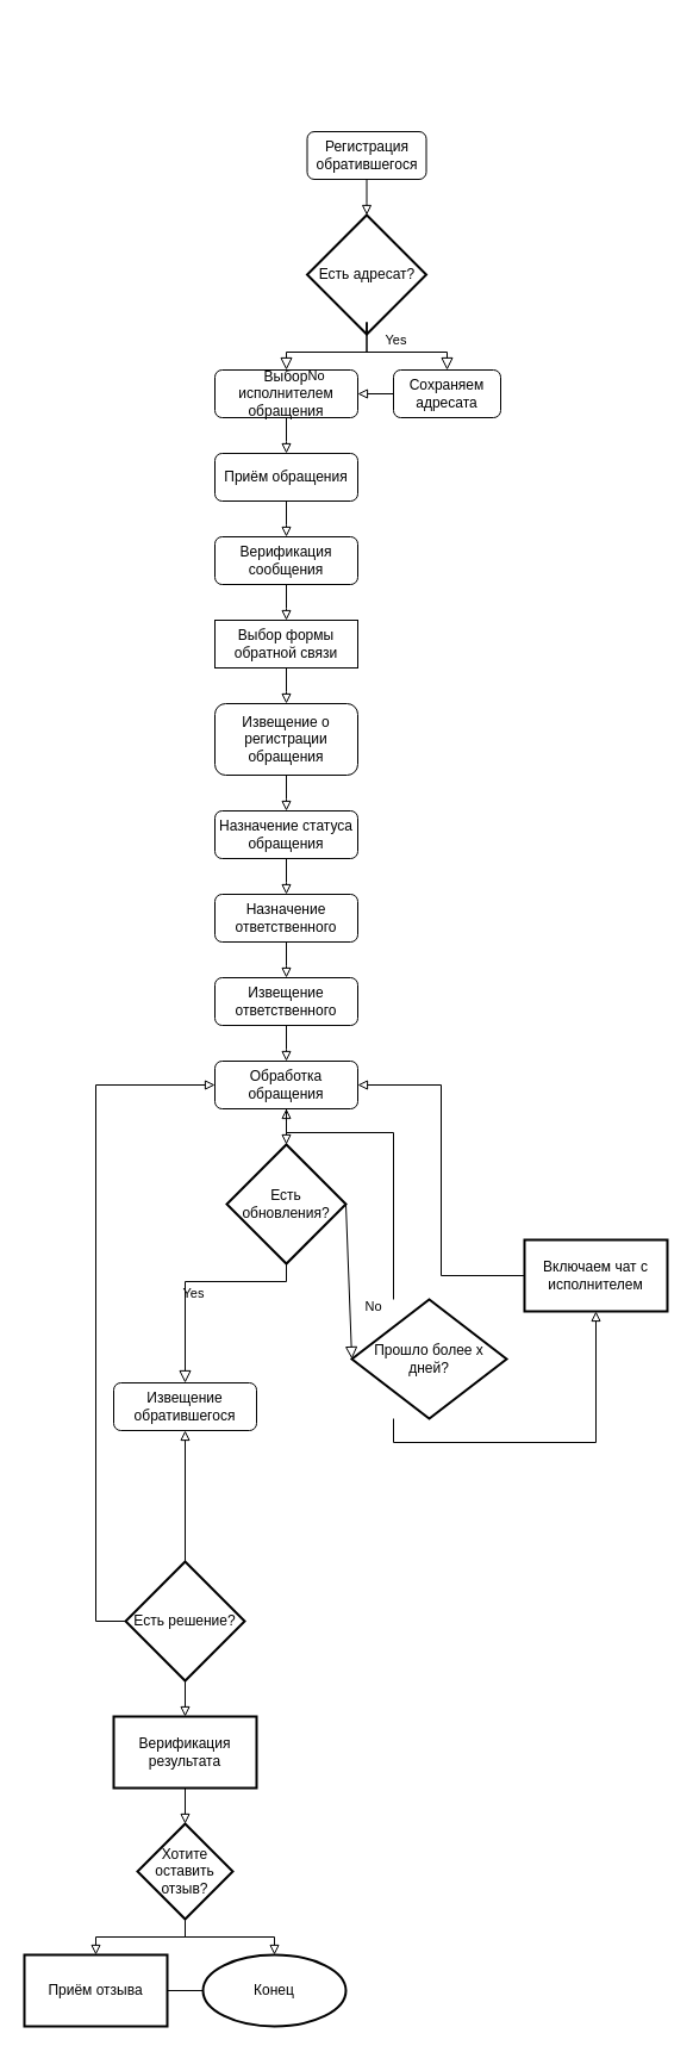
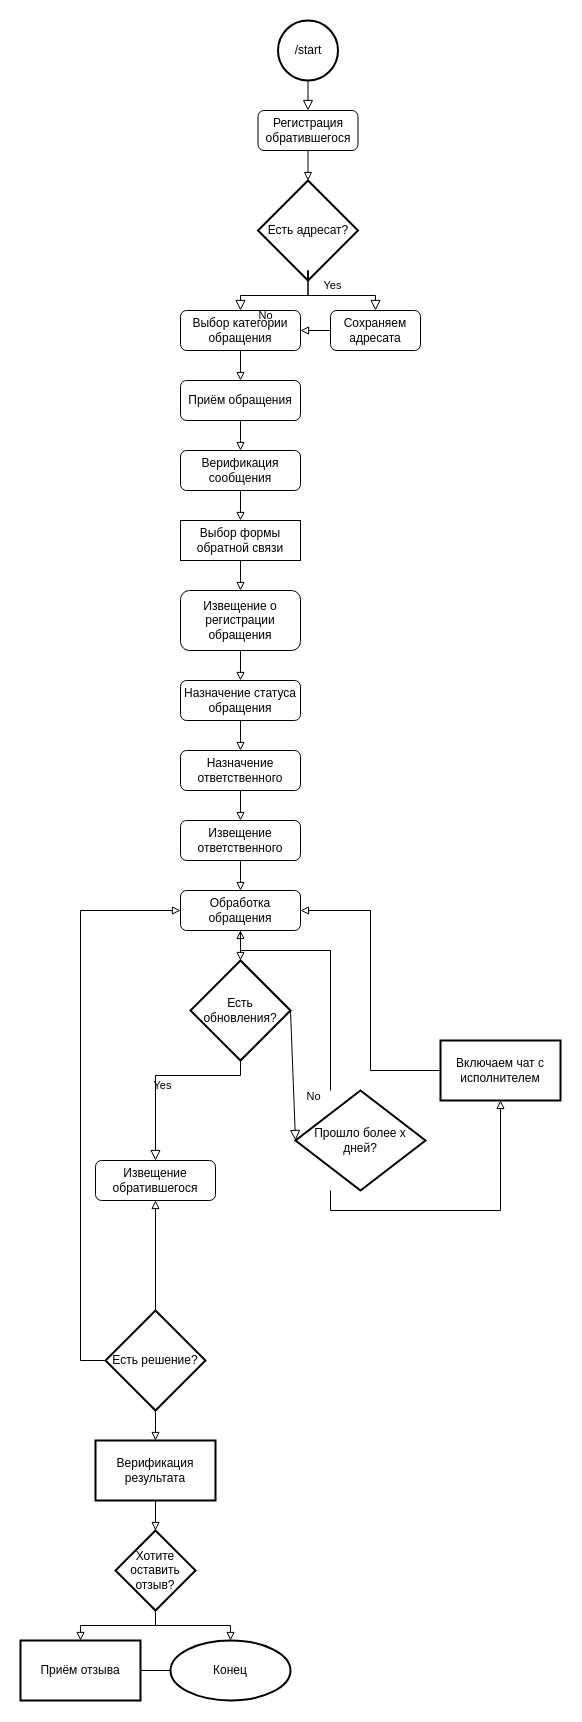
  <mxCell id="0" />
  <mxCell id="1" parent="0" />
+ <mxCell id="2" value="" style="rounded=0;html=1;jettySize=auto;orthogonalLoop=1;fontSize=11;endArrow=block;endFill=0;endSize=8;strokeWidth=1;shadow=0;labelBackgroundColor=none;edgeStyle=orthogonalEdgeStyle;entryDx=0;entryDy=0;noEdgeStyle=1;orthogonal=1;" parent="1" source="5" target="4" edge="1"><mxGeometry relative="1" as="geometry"><mxPoint x="210" y="110" as="sourcePoint" /><mxPoint x="210" y="160" as="targetPoint" /><Array as="points"><mxPoint x="307.5" y="70" /><mxPoint x="307.5" y="100" /></Array></mxGeometry></mxCell>
  <mxCell id="3" style="edgeStyle=orthogonalEdgeStyle;rounded=0;orthogonalLoop=1;jettySize=auto;html=1;entryDx=0;entryDy=0;entryPerimeter=0;endArrow=block;endFill=0;noEdgeStyle=1;orthogonal=1;" edge="1" parent="1" source="4" target="8"><mxGeometry relative="1" as="geometry"><Array as="points"><mxPoint x="307.5" y="140" /><mxPoint x="307.5" y="170" /></Array></mxGeometry></mxCell>
  <mxCell id="4" value="Регистрация обратившегося" style="rounded=1;whiteSpace=wrap;html=1;fontSize=12;glass=0;strokeWidth=1;shadow=0;" parent="1" vertex="1"><mxGeometry x="257.5" y="110" width="100" height="40" as="geometry" /></mxCell>
+ <mxCell id="5" value="/start" style="strokeWidth=2;html=1;shape=mxgraph.flowchart.start_2;whiteSpace=wrap;" vertex="1" parent="1"><mxGeometry x="277.5" y="20" width="60" height="60" as="geometry" /></mxCell>
  <mxCell id="6" style="edgeStyle=orthogonalEdgeStyle;rounded=0;orthogonalLoop=1;jettySize=auto;html=1;entryDx=0;entryDy=0;startFill=0;endArrow=block;endFill=0;noEdgeStyle=1;orthogonal=1;" edge="1" parent="1" source="7" target="14"><mxGeometry relative="1" as="geometry"><Array as="points"><mxPoint x="240" y="340" /><mxPoint x="240" y="370" /></Array></mxGeometry></mxCell>
- <mxCell id="7" value="Выбор исполнителем обращения" style="rounded=1;whiteSpace=wrap;html=1;fontSize=12;glass=0;strokeWidth=1;shadow=0;" vertex="1" parent="1"><mxGeometry x="180" y="310" width="120" height="40" as="geometry" /></mxCell>
+ <mxCell id="7" value="Выбор категории обращения" style="rounded=1;whiteSpace=wrap;html=1;fontSize=12;glass=0;strokeWidth=1;shadow=0;" vertex="1" parent="1"><mxGeometry x="180" y="310" width="120" height="40" as="geometry" /></mxCell>
  <mxCell id="8" value="Есть адресат?" style="strokeWidth=2;html=1;shape=mxgraph.flowchart.decision;whiteSpace=wrap;" vertex="1" parent="1"><mxGeometry x="257.5" y="180" width="100" height="100" as="geometry" /></mxCell>
  <mxCell id="9" style="edgeStyle=orthogonalEdgeStyle;rounded=0;orthogonalLoop=1;jettySize=auto;html=1;entryX=1;entryY=0.5;entryDx=0;entryDy=0;startArrow=none;startFill=0;endArrow=block;endFill=0;noEdgeStyle=1;orthogonal=1;" edge="1" parent="1" source="10" target="7"><mxGeometry relative="1" as="geometry"><Array as="points" /></mxGeometry></mxCell>
  <mxCell id="10" value="Сохраняем адресата" style="rounded=1;whiteSpace=wrap;html=1;fontSize=12;glass=0;strokeWidth=1;shadow=0;" vertex="1" parent="1"><mxGeometry x="330" y="310" width="90" height="40" as="geometry" /></mxCell>
  <mxCell id="11" value="Yes" style="edgeStyle=orthogonalEdgeStyle;rounded=0;html=1;jettySize=auto;orthogonalLoop=1;fontSize=11;endArrow=block;endFill=0;endSize=8;strokeWidth=1;shadow=0;labelBackgroundColor=none;entryDx=0;entryDy=0;exitDx=0;exitDy=0;exitPerimeter=0;noEdgeStyle=1;orthogonal=1;" edge="1" parent="1" source="8" target="10"><mxGeometry y="10" relative="1" as="geometry"><mxPoint as="offset" /><mxPoint x="612" y="150" as="sourcePoint" /><mxPoint x="790" y="188" as="targetPoint" /><Array as="points"><mxPoint x="307.5" y="270" /><mxPoint x="307.5" y="295" /><mxPoint x="375" y="295" /><mxPoint x="375" y="300" /></Array></mxGeometry></mxCell>
  <mxCell id="12" value="No" style="rounded=0;html=1;jettySize=auto;orthogonalLoop=1;fontSize=11;endArrow=block;endFill=0;endSize=8;strokeWidth=1;shadow=0;labelBackgroundColor=none;edgeStyle=orthogonalEdgeStyle;exitDx=0;exitDy=0;exitPerimeter=0;entryDx=0;entryDy=0;noEdgeStyle=1;orthogonal=1;" edge="1" parent="1" source="8" target="7"><mxGeometry x="0.333" y="20" relative="1" as="geometry"><mxPoint as="offset" /><mxPoint x="220" y="370" as="sourcePoint" /><mxPoint x="480" y="210" as="targetPoint" /><Array as="points"><mxPoint x="307.5" y="270" /><mxPoint x="307.5" y="295" /><mxPoint x="240" y="295" /><mxPoint x="240" y="300" /></Array></mxGeometry></mxCell>
  <mxCell id="13" style="edgeStyle=orthogonalEdgeStyle;rounded=0;orthogonalLoop=1;jettySize=auto;html=1;entryDx=0;entryDy=0;startFill=0;endArrow=block;endFill=0;noEdgeStyle=1;orthogonal=1;" edge="1" parent="1" source="14" target="16"><mxGeometry relative="1" as="geometry"><Array as="points"><mxPoint x="240" y="410" /><mxPoint x="240" y="440" /></Array></mxGeometry></mxCell>
  <mxCell id="14" value="Приём обращения" style="rounded=1;whiteSpace=wrap;html=1;fontSize=12;glass=0;strokeWidth=1;shadow=0;" vertex="1" parent="1"><mxGeometry x="180" y="380" width="120" height="40" as="geometry" /></mxCell>
  <mxCell id="15" style="edgeStyle=orthogonalEdgeStyle;rounded=0;orthogonalLoop=1;jettySize=auto;html=1;entryDx=0;entryDy=0;startFill=0;endArrow=block;endFill=0;noEdgeStyle=1;orthogonal=1;" edge="1" parent="1" source="16" target="18"><mxGeometry relative="1" as="geometry"><Array as="points"><mxPoint x="240" y="480" /><mxPoint x="240" y="510" /></Array></mxGeometry></mxCell>
  <mxCell id="16" value="Верификация сообщения" style="rounded=1;whiteSpace=wrap;html=1;fontSize=12;glass=0;strokeWidth=1;shadow=0;" vertex="1" parent="1"><mxGeometry x="180" y="450" width="120" height="40" as="geometry" /></mxCell>
  <mxCell id="17" style="edgeStyle=orthogonalEdgeStyle;rounded=0;orthogonalLoop=1;jettySize=auto;html=1;entryDx=0;entryDy=0;startFill=0;endArrow=block;endFill=0;noEdgeStyle=1;orthogonal=1;" edge="1" parent="1" source="18" target="20"><mxGeometry relative="1" as="geometry"><Array as="points"><mxPoint x="240" y="550" /><mxPoint x="240" y="580" /></Array></mxGeometry></mxCell>
  <mxCell id="18" value="Выбор формы обратной связи" style="whiteSpace=wrap;html=1;fontSize=12;glass=0;strokeWidth=1;shadow=0;rounded=0;" vertex="1" parent="1"><mxGeometry x="180" y="520" width="120" height="40" as="geometry" /></mxCell>
  <mxCell id="19" style="edgeStyle=orthogonalEdgeStyle;rounded=0;orthogonalLoop=1;jettySize=auto;html=1;entryDx=0;entryDy=0;startFill=0;endArrow=block;endFill=0;noEdgeStyle=1;orthogonal=1;" edge="1" parent="1" source="20" target="30"><mxGeometry relative="1" as="geometry"><Array as="points"><mxPoint x="240" y="640" /><mxPoint x="240" y="670" /></Array></mxGeometry></mxCell>
  <mxCell id="20" value="Извещение о регистрации обращения" style="rounded=1;whiteSpace=wrap;html=1;fontSize=12;glass=0;strokeWidth=1;shadow=0;" vertex="1" parent="1"><mxGeometry x="180" y="590" width="120" height="60" as="geometry" /></mxCell>
  <mxCell id="21" style="edgeStyle=orthogonalEdgeStyle;rounded=0;orthogonalLoop=1;jettySize=auto;html=1;entryDx=0;entryDy=0;startFill=0;endArrow=block;endFill=0;noEdgeStyle=1;orthogonal=1;" edge="1" parent="1" source="22" target="24"><mxGeometry relative="1" as="geometry"><Array as="points"><mxPoint x="240" y="780" /><mxPoint x="240" y="810" /></Array></mxGeometry></mxCell>
  <mxCell id="22" value="Назначение ответственного" style="rounded=1;whiteSpace=wrap;html=1;fontSize=12;glass=0;strokeWidth=1;shadow=0;" vertex="1" parent="1"><mxGeometry x="180" y="750" width="120" height="40" as="geometry" /></mxCell>
  <mxCell id="23" style="edgeStyle=orthogonalEdgeStyle;rounded=0;orthogonalLoop=1;jettySize=auto;html=1;entryDx=0;entryDy=0;startFill=0;endArrow=block;endFill=0;noEdgeStyle=1;orthogonal=1;" edge="1" parent="1" source="24" target="26"><mxGeometry relative="1" as="geometry"><Array as="points"><mxPoint x="240" y="850" /><mxPoint x="240" y="880" /></Array></mxGeometry></mxCell>
  <mxCell id="24" value="Извещение ответственного" style="rounded=1;whiteSpace=wrap;html=1;fontSize=12;glass=0;strokeWidth=1;shadow=0;" vertex="1" parent="1"><mxGeometry x="180" y="820" width="120" height="40" as="geometry" /></mxCell>
  <mxCell id="25" style="edgeStyle=orthogonalEdgeStyle;rounded=0;orthogonalLoop=1;jettySize=auto;html=1;entryDx=0;entryDy=0;entryPerimeter=0;startFill=0;endArrow=block;endFill=0;noEdgeStyle=1;orthogonal=1;" edge="1" parent="1" source="26" target="27"><mxGeometry relative="1" as="geometry"><Array as="points"><mxPoint x="240" y="920" /><mxPoint x="240" y="950" /></Array></mxGeometry></mxCell>
  <mxCell id="26" value="Обработка обращения" style="rounded=1;whiteSpace=wrap;html=1;fontSize=12;glass=0;strokeWidth=1;shadow=0;" vertex="1" parent="1"><mxGeometry x="180" y="890" width="120" height="40" as="geometry" /></mxCell>
  <mxCell id="27" value="Есть обновления?" style="strokeWidth=2;html=1;shape=mxgraph.flowchart.decision;whiteSpace=wrap;" vertex="1" parent="1"><mxGeometry x="190" y="960" width="100" height="100" as="geometry" /></mxCell>
  <mxCell id="28" value="Yes" style="edgeStyle=orthogonalEdgeStyle;rounded=0;html=1;jettySize=auto;orthogonalLoop=1;fontSize=11;endArrow=block;endFill=0;endSize=8;strokeWidth=1;shadow=0;labelBackgroundColor=none;exitDx=0;exitDy=0;exitPerimeter=0;entryDx=0;entryDy=0;" edge="1" parent="1" source="27" target="32"><mxGeometry y="10" relative="1" as="geometry"><mxPoint as="offset" /><mxPoint x="460" y="570" as="sourcePoint" /><mxPoint x="240" y="730" as="targetPoint" /><Array as="points"><mxPoint x="240" y="1050" /><mxPoint x="240" y="1075" /><mxPoint x="155" y="1075" /><mxPoint x="155" y="1080" /></Array></mxGeometry></mxCell>
  <mxCell id="29" style="edgeStyle=orthogonalEdgeStyle;rounded=0;orthogonalLoop=1;jettySize=auto;html=1;entryDx=0;entryDy=0;startFill=0;endArrow=block;endFill=0;noEdgeStyle=1;orthogonal=1;" edge="1" parent="1" source="30" target="22"><mxGeometry relative="1" as="geometry"><Array as="points"><mxPoint x="240" y="710" /><mxPoint x="240" y="740" /></Array></mxGeometry></mxCell>
  <mxCell id="30" value="Назначение статуса обращения" style="rounded=1;whiteSpace=wrap;html=1;fontSize=12;glass=0;strokeWidth=1;shadow=0;" vertex="1" parent="1"><mxGeometry x="180" y="680" width="120" height="40" as="geometry" /></mxCell>
  <mxCell id="31" value="No" style="rounded=0;html=1;jettySize=auto;orthogonalLoop=1;fontSize=11;endArrow=block;endFill=0;endSize=8;strokeWidth=1;shadow=0;labelBackgroundColor=none;edgeStyle=orthogonalEdgeStyle;noEdgeStyle=1;orthogonal=1;exitDx=0;exitDy=0;exitPerimeter=0;entryDx=0;entryDy=0;entryPerimeter=0;entryX=0;entryY=0.5;exitX=1;exitY=0.5;" edge="1" parent="1" source="27" target="35"><mxGeometry x="0.333" y="20" relative="1" as="geometry"><mxPoint as="offset" /><mxPoint x="10" y="830" as="sourcePoint" /><mxPoint x="0" y="834.465" as="targetPoint" /><Array as="points" /></mxGeometry></mxCell>
  <mxCell id="32" value="Извещение обратившегося" style="rounded=1;whiteSpace=wrap;html=1;fontSize=12;glass=0;strokeWidth=1;shadow=0;" vertex="1" parent="1"><mxGeometry x="95" y="1160" width="120" height="40" as="geometry" /></mxCell>
  <mxCell id="33" value="" style="edgeStyle=orthogonalEdgeStyle;rounded=0;orthogonalLoop=1;jettySize=auto;html=1;startFill=0;endArrow=block;endFill=0;" edge="1" parent="1" source="35" target="37"><mxGeometry relative="1" as="geometry"><Array as="points"><mxPoint x="330" y="1180" /><mxPoint x="330" y="1210" /></Array></mxGeometry></mxCell>
  <mxCell id="34" style="edgeStyle=orthogonalEdgeStyle;rounded=0;orthogonalLoop=1;jettySize=auto;html=1;entryDx=0;entryDy=0;startFill=0;endArrow=block;endFill=0;" edge="1" parent="1" source="35" target="26"><mxGeometry relative="1" as="geometry"><Array as="points"><mxPoint x="330" y="950" /><mxPoint x="240" y="950" /></Array></mxGeometry></mxCell>
  <mxCell id="35" value="Прошло более х дней?" style="strokeWidth=2;html=1;shape=mxgraph.flowchart.decision;whiteSpace=wrap;" vertex="1" parent="1"><mxGeometry x="295" y="1090" width="130" height="100" as="geometry" /></mxCell>
  <mxCell id="36" style="edgeStyle=orthogonalEdgeStyle;rounded=0;orthogonalLoop=1;jettySize=auto;html=1;entryX=1;entryY=0.5;entryDx=0;entryDy=0;startFill=0;endArrow=block;endFill=0;" edge="1" parent="1" source="37" target="26"><mxGeometry relative="1" as="geometry" /></mxCell>
  <mxCell id="37" value="Включаем чат с исполнителем" style="whiteSpace=wrap;html=1;strokeWidth=2;" vertex="1" parent="1"><mxGeometry x="440" y="1040" width="120" height="60" as="geometry" /></mxCell>
  <mxCell id="38" style="edgeStyle=orthogonalEdgeStyle;rounded=0;orthogonalLoop=1;jettySize=auto;html=1;startFill=0;endArrow=block;endFill=0;entryX=0;entryY=0.5;entryDx=0;entryDy=0;" edge="1" parent="1" source="41" target="26"><mxGeometry relative="1" as="geometry"><mxPoint x="130" y="1010" as="targetPoint" /><Array as="points"><mxPoint x="80" y="1360" /><mxPoint x="80" y="910" /></Array></mxGeometry></mxCell>
  <mxCell id="39" style="edgeStyle=orthogonalEdgeStyle;rounded=0;orthogonalLoop=1;jettySize=auto;html=1;entryDx=0;entryDy=0;startFill=0;endArrow=block;endFill=0;" edge="1" parent="1" source="41" target="32"><mxGeometry relative="1" as="geometry"><Array as="points" /></mxGeometry></mxCell>
  <mxCell id="40" value="" style="edgeStyle=orthogonalEdgeStyle;rounded=0;orthogonalLoop=1;jettySize=auto;html=1;startFill=0;endArrow=block;endFill=0;" edge="1" parent="1" source="41" target="43"><mxGeometry relative="1" as="geometry"><Array as="points"><mxPoint x="155" y="1400" /><mxPoint x="155" y="1430" /></Array></mxGeometry></mxCell>
  <mxCell id="41" value="Есть решение?" style="strokeWidth=2;html=1;shape=mxgraph.flowchart.decision;whiteSpace=wrap;" vertex="1" parent="1"><mxGeometry x="105" y="1310" width="100" height="100" as="geometry" /></mxCell>
  <mxCell id="42" value="" style="edgeStyle=orthogonalEdgeStyle;rounded=0;orthogonalLoop=1;jettySize=auto;html=1;startFill=0;endArrow=block;endFill=0;" edge="1" parent="1" source="43" target="46"><mxGeometry relative="1" as="geometry"><Array as="points"><mxPoint x="155" y="1490" /><mxPoint x="155" y="1520" /></Array></mxGeometry></mxCell>
  <mxCell id="43" value="Верификация результата" style="whiteSpace=wrap;html=1;strokeWidth=2;" vertex="1" parent="1"><mxGeometry x="95" y="1440" width="120" height="60" as="geometry" /></mxCell>
  <mxCell id="44" value="" style="edgeStyle=orthogonalEdgeStyle;rounded=0;orthogonalLoop=1;jettySize=auto;html=1;startFill=0;endArrow=block;endFill=0;" edge="1" parent="1" source="46" target="48"><mxGeometry relative="1" as="geometry"><Array as="points"><mxPoint x="155" y="1600" /><mxPoint x="155" y="1625" /><mxPoint x="80" y="1625" /><mxPoint x="80" y="1630" /></Array></mxGeometry></mxCell>
  <mxCell id="45" value="" style="edgeStyle=orthogonalEdgeStyle;rounded=0;orthogonalLoop=1;jettySize=auto;html=1;startFill=0;endArrow=block;endFill=0;" edge="1" parent="1" source="46" target="49"><mxGeometry relative="1" as="geometry"><Array as="points"><mxPoint x="155" y="1600" /><mxPoint x="155" y="1625" /><mxPoint x="230" y="1625" /><mxPoint x="230" y="1630" /></Array></mxGeometry></mxCell>
  <mxCell id="46" value="Хотите оставить отзыв?" style="rhombus;whiteSpace=wrap;html=1;strokeWidth=2;" vertex="1" parent="1"><mxGeometry x="115" y="1530" width="80" height="80" as="geometry" /></mxCell>
  <mxCell id="47" style="edgeStyle=orthogonalEdgeStyle;rounded=0;orthogonalLoop=1;jettySize=auto;html=1;entryX=0;entryY=0.5;entryDx=0;entryDy=0;startFill=0;endArrow=none;endFill=0;" edge="1" parent="1" source="48" target="49"><mxGeometry relative="1" as="geometry" /></mxCell>
  <mxCell id="48" value="Приём отзыва" style="whiteSpace=wrap;html=1;strokeWidth=2;" vertex="1" parent="1"><mxGeometry x="20" y="1640" width="120" height="60" as="geometry" /></mxCell>
  <mxCell id="49" value="Конец" style="ellipse;whiteSpace=wrap;html=1;strokeWidth=2;" vertex="1" parent="1"><mxGeometry x="170" y="1640" width="120" height="60" as="geometry" /></mxCell>
